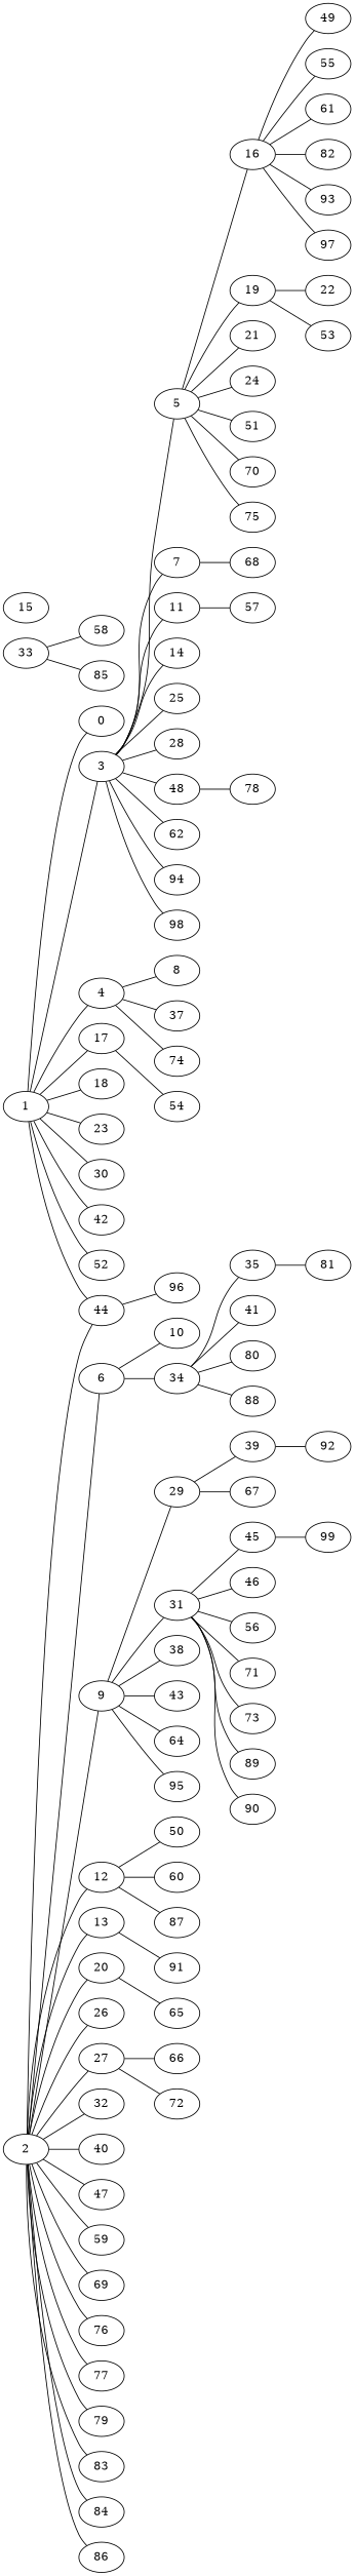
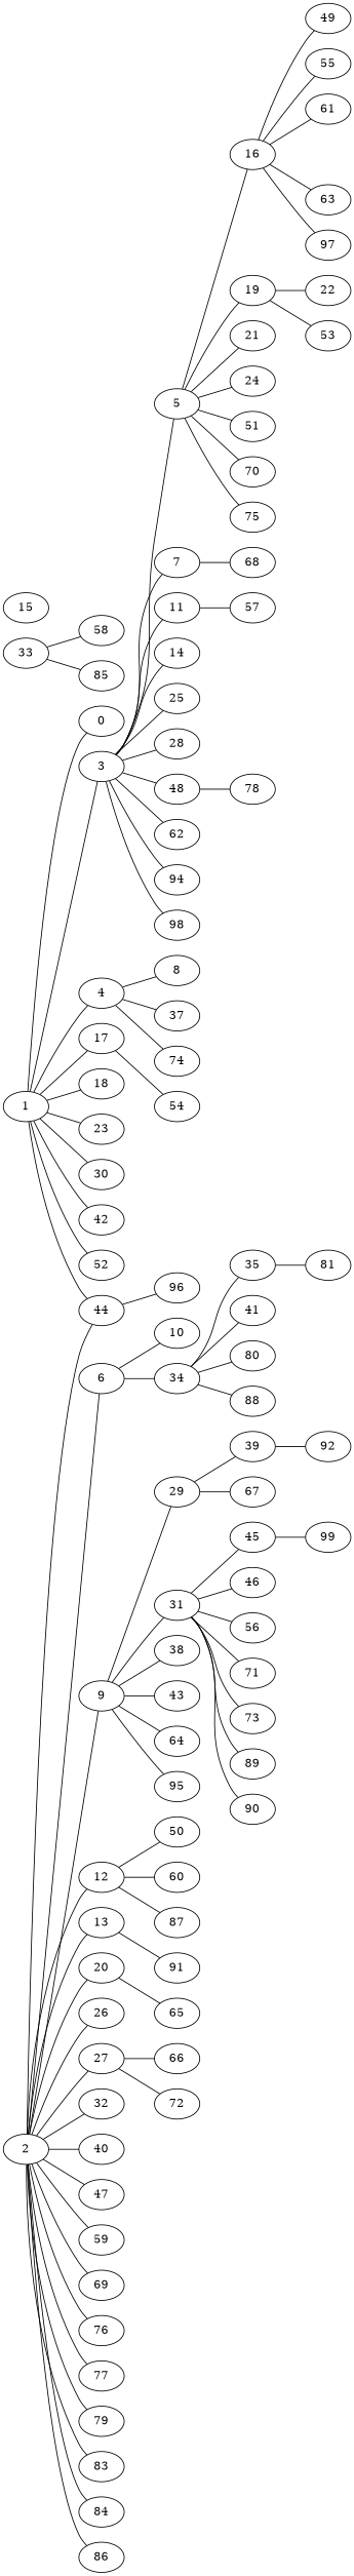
  graph {
    rankdir=LR
    1
    0
    3
    4
    17
    18
    23
    30
    42
    52
    44
    2
    6
    9
    12
    13
    20
    26
    27
    32
    40
    47
    59
    69
    76
    77
    79
    83
    84
    86
    5
    7
    11
    14
    25
    28
    48
    62
    94
    98
    8
    37
    74
    54
    10
    34
    29
    31
    38
    43
    64
    95
    50
    60
    87
    91
    65
    66
    72
    96
    16
    19
    21
    24
    51
    70
    75
    68
    57
    78
    49
    55
    61
-   82
-   93
+   93 [label=63]
    97
    22
    53
    33
    58
    85
    35
    41
    80
    88
    39
    67
    45
    46
    56
    71
    73
    89
    90
    15
    92
    99
    81
    1 -- 0
    1 -- 3
    1 -- 4
    1 -- 17
    1 -- 18
    1 -- 23
    1 -- 30
    1 -- 42
    1 -- 52
    1 -- 44
    3 -- 5
    3 -- 7
    3 -- 11
    3 -- 14
    3 -- 25
    3 -- 28
    3 -- 48
    3 -- 62
    3 -- 94
    3 -- 98
    4 -- 8
    4 -- 37
    4 -- 74
    17 -- 54
    44 -- 96
    2 -- 44
    2 -- 6
    2 -- 9
    2 -- 12
    2 -- 13
    2 -- 20
    2 -- 26
    2 -- 27
    2 -- 32
    2 -- 40
    2 -- 47
    2 -- 59
    2 -- 69
    2 -- 76
    2 -- 77
    2 -- 79
    2 -- 83
    2 -- 84
    2 -- 86
    6 -- 10
    6 -- 34
    9 -- 29
    9 -- 31
    9 -- 38
    9 -- 43
    9 -- 64
    9 -- 95
    12 -- 50
    12 -- 60
    12 -- 87
    13 -- 91
    20 -- 65
    27 -- 66
    27 -- 72
    5 -- 16
    5 -- 19
    5 -- 21
    5 -- 24
    5 -- 51
    5 -- 70
    5 -- 75
    7 -- 68
    11 -- 57
    48 -- 78
    34 -- 35
    34 -- 41
    34 -- 80
    34 -- 88
    29 -- 39
    29 -- 67
    31 -- 45
    31 -- 46
    31 -- 56
    31 -- 71
    31 -- 73
    31 -- 89
    31 -- 90
    16 -- 49
    16 -- 55
    16 -- 61
-   16 -- 82
    16 -- 93
    16 -- 97
    19 -- 22
    19 -- 53
    33 -- 58
    33 -- 85
    35 -- 81
    39 -- 92
    45 -- 99
  }
